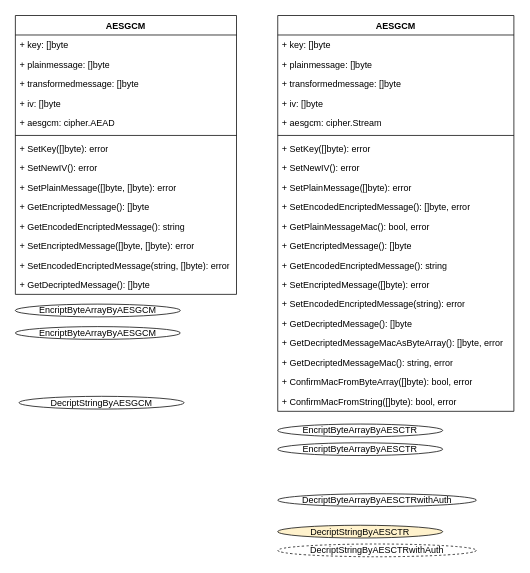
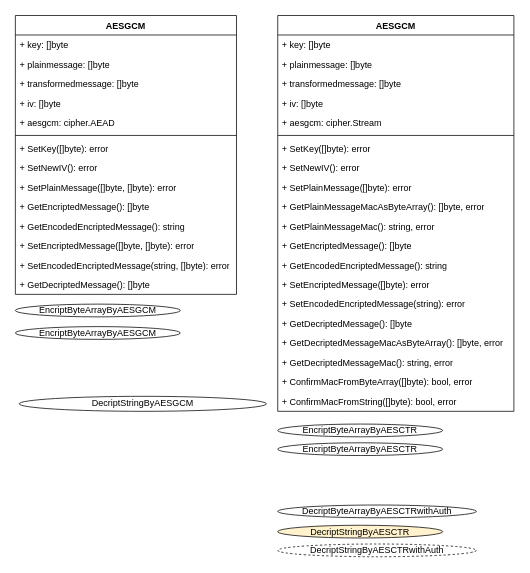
  <mxCell id="0" />
  <mxCell id="1" parent="0" />
  <mxCell id="2" value="AESGCM" style="swimlane;fontStyle=1;align=center;verticalAlign=top;childLayout=stackLayout;horizontal=1;startSize=26;horizontalStack=0;resizeParent=1;resizeParentMax=0;resizeLast=0;collapsible=1;marginBottom=0;whiteSpace=wrap;html=1;" vertex="1" parent="1"><mxGeometry x="20" y="20" width="295" height="372" as="geometry" /></mxCell>
  <mxCell id="3" value="+ key: []byte" style="text;strokeColor=none;fillColor=none;align=left;verticalAlign=top;spacingLeft=4;spacingRight=4;overflow=hidden;rotatable=0;points=[[0,0.5],[1,0.5]];portConstraint=eastwest;whiteSpace=wrap;html=1;" vertex="1" parent="2"><mxGeometry y="26" width="295" height="26" as="geometry" /></mxCell>
  <mxCell id="4" value="+ plainmessage: []byte" style="text;strokeColor=none;fillColor=none;align=left;verticalAlign=top;spacingLeft=4;spacingRight=4;overflow=hidden;rotatable=0;points=[[0,0.5],[1,0.5]];portConstraint=eastwest;whiteSpace=wrap;html=1;" vertex="1" parent="2"><mxGeometry y="52" width="295" height="26" as="geometry" /></mxCell>
  <mxCell id="5" value="+ transformedmessage: []byte" style="text;strokeColor=none;fillColor=none;align=left;verticalAlign=top;spacingLeft=4;spacingRight=4;overflow=hidden;rotatable=0;points=[[0,0.5],[1,0.5]];portConstraint=eastwest;whiteSpace=wrap;html=1;" vertex="1" parent="2"><mxGeometry y="78" width="295" height="26" as="geometry" /></mxCell>
  <mxCell id="6" value="+ iv: []byte" style="text;strokeColor=none;fillColor=none;align=left;verticalAlign=top;spacingLeft=4;spacingRight=4;overflow=hidden;rotatable=0;points=[[0,0.5],[1,0.5]];portConstraint=eastwest;whiteSpace=wrap;html=1;" vertex="1" parent="2"><mxGeometry y="104" width="295" height="26" as="geometry" /></mxCell>
  <mxCell id="7" value="+ aesgcm: cipher.AEAD" style="text;strokeColor=none;fillColor=none;align=left;verticalAlign=top;spacingLeft=4;spacingRight=4;overflow=hidden;rotatable=0;points=[[0,0.5],[1,0.5]];portConstraint=eastwest;whiteSpace=wrap;html=1;" vertex="1" parent="2"><mxGeometry y="130" width="295" height="26" as="geometry" /></mxCell>
  <mxCell id="8" value="" style="line;strokeWidth=1;fillColor=none;align=left;verticalAlign=middle;spacingTop=-1;spacingLeft=3;spacingRight=3;rotatable=0;labelPosition=right;points=[];portConstraint=eastwest;strokeColor=inherit;" vertex="1" parent="2"><mxGeometry y="156" width="295" height="8" as="geometry" /></mxCell>
  <mxCell id="9" value="+ SetKey([]byte): error" style="text;strokeColor=none;fillColor=none;align=left;verticalAlign=top;spacingLeft=4;spacingRight=4;overflow=hidden;rotatable=0;points=[[0,0.5],[1,0.5]];portConstraint=eastwest;whiteSpace=wrap;html=1;" vertex="1" parent="2"><mxGeometry y="164" width="295" height="26" as="geometry" /></mxCell>
  <mxCell id="10" value="+ SetNewIV(): error" style="text;strokeColor=none;fillColor=none;align=left;verticalAlign=top;spacingLeft=4;spacingRight=4;overflow=hidden;rotatable=0;points=[[0,0.5],[1,0.5]];portConstraint=eastwest;whiteSpace=wrap;html=1;" vertex="1" parent="2"><mxGeometry y="190" width="295" height="26" as="geometry" /></mxCell>
  <mxCell id="11" value="+ SetPlainMessage([]byte, []byte): error" style="text;strokeColor=none;fillColor=none;align=left;verticalAlign=top;spacingLeft=4;spacingRight=4;overflow=hidden;rotatable=0;points=[[0,0.5],[1,0.5]];portConstraint=eastwest;whiteSpace=wrap;html=1;" vertex="1" parent="2"><mxGeometry y="216" width="295" height="26" as="geometry" /></mxCell>
  <mxCell id="12" value="+ GetEncriptedMessage(): []byte&lt;div&gt;&lt;br&gt;&lt;/div&gt;" style="text;strokeColor=none;fillColor=none;align=left;verticalAlign=top;spacingLeft=4;spacingRight=4;overflow=hidden;rotatable=0;points=[[0,0.5],[1,0.5]];portConstraint=eastwest;whiteSpace=wrap;html=1;" vertex="1" parent="2"><mxGeometry y="242" width="295" height="26" as="geometry" /></mxCell>
  <mxCell id="13" value="+ GetEncodedEncriptedMessage(): string" style="text;strokeColor=none;fillColor=none;align=left;verticalAlign=top;spacingLeft=4;spacingRight=4;overflow=hidden;rotatable=0;points=[[0,0.5],[1,0.5]];portConstraint=eastwest;whiteSpace=wrap;html=1;" vertex="1" parent="2"><mxGeometry y="268" width="295" height="26" as="geometry" /></mxCell>
  <mxCell id="14" value="+ SetEncriptedMessage([]byte, []byte): error" style="text;strokeColor=none;fillColor=none;align=left;verticalAlign=top;spacingLeft=4;spacingRight=4;overflow=hidden;rotatable=0;points=[[0,0.5],[1,0.5]];portConstraint=eastwest;whiteSpace=wrap;html=1;" vertex="1" parent="2"><mxGeometry y="294" width="295" height="26" as="geometry" /></mxCell>
  <mxCell id="15" value="+ SetEncodedEncriptedMessage(string, []byte): error" style="text;strokeColor=none;fillColor=none;align=left;verticalAlign=top;spacingLeft=4;spacingRight=4;overflow=hidden;rotatable=0;points=[[0,0.5],[1,0.5]];portConstraint=eastwest;whiteSpace=wrap;html=1;" vertex="1" parent="2"><mxGeometry y="320" width="295" height="26" as="geometry" /></mxCell>
  <mxCell id="16" value="+ GetDecriptedMessage(): []byte" style="text;strokeColor=none;fillColor=none;align=left;verticalAlign=top;spacingLeft=4;spacingRight=4;overflow=hidden;rotatable=0;points=[[0,0.5],[1,0.5]];portConstraint=eastwest;whiteSpace=wrap;html=1;" vertex="1" parent="2"><mxGeometry y="346" width="295" height="26" as="geometry" /></mxCell>
  <mxCell id="17" value="AESGCM" style="swimlane;fontStyle=1;align=center;verticalAlign=top;childLayout=stackLayout;horizontal=1;startSize=26;horizontalStack=0;resizeParent=1;resizeParentMax=0;resizeLast=0;collapsible=1;marginBottom=0;whiteSpace=wrap;html=1;" vertex="1" parent="1"><mxGeometry x="370" y="20" width="315" height="528" as="geometry" /></mxCell>
  <mxCell id="18" value="+ key: []byte" style="text;strokeColor=none;fillColor=none;align=left;verticalAlign=top;spacingLeft=4;spacingRight=4;overflow=hidden;rotatable=0;points=[[0,0.5],[1,0.5]];portConstraint=eastwest;whiteSpace=wrap;html=1;" vertex="1" parent="17"><mxGeometry y="26" width="315" height="26" as="geometry" /></mxCell>
  <mxCell id="19" value="+ plainmessage: []byte" style="text;strokeColor=none;fillColor=none;align=left;verticalAlign=top;spacingLeft=4;spacingRight=4;overflow=hidden;rotatable=0;points=[[0,0.5],[1,0.5]];portConstraint=eastwest;whiteSpace=wrap;html=1;" vertex="1" parent="17"><mxGeometry y="52" width="315" height="26" as="geometry" /></mxCell>
  <mxCell id="20" value="+ transformedmessage: []byte" style="text;strokeColor=none;fillColor=none;align=left;verticalAlign=top;spacingLeft=4;spacingRight=4;overflow=hidden;rotatable=0;points=[[0,0.5],[1,0.5]];portConstraint=eastwest;whiteSpace=wrap;html=1;" vertex="1" parent="17"><mxGeometry y="78" width="315" height="26" as="geometry" /></mxCell>
  <mxCell id="21" value="+ iv: []byte" style="text;strokeColor=none;fillColor=none;align=left;verticalAlign=top;spacingLeft=4;spacingRight=4;overflow=hidden;rotatable=0;points=[[0,0.5],[1,0.5]];portConstraint=eastwest;whiteSpace=wrap;html=1;" vertex="1" parent="17"><mxGeometry y="104" width="315" height="26" as="geometry" /></mxCell>
  <mxCell id="22" value="+ aesgcm: cipher.Stream" style="text;strokeColor=none;fillColor=none;align=left;verticalAlign=top;spacingLeft=4;spacingRight=4;overflow=hidden;rotatable=0;points=[[0,0.5],[1,0.5]];portConstraint=eastwest;whiteSpace=wrap;html=1;" vertex="1" parent="17"><mxGeometry y="130" width="315" height="26" as="geometry" /></mxCell>
  <mxCell id="23" value="" style="line;strokeWidth=1;fillColor=none;align=left;verticalAlign=middle;spacingTop=-1;spacingLeft=3;spacingRight=3;rotatable=0;labelPosition=right;points=[];portConstraint=eastwest;strokeColor=inherit;" vertex="1" parent="17"><mxGeometry y="156" width="315" height="8" as="geometry" /></mxCell>
  <mxCell id="24" value="+ SetKey([]byte): error" style="text;strokeColor=none;fillColor=none;align=left;verticalAlign=top;spacingLeft=4;spacingRight=4;overflow=hidden;rotatable=0;points=[[0,0.5],[1,0.5]];portConstraint=eastwest;whiteSpace=wrap;html=1;" vertex="1" parent="17"><mxGeometry y="164" width="315" height="26" as="geometry" /></mxCell>
  <mxCell id="25" value="+ SetNewIV(): error" style="text;strokeColor=none;fillColor=none;align=left;verticalAlign=top;spacingLeft=4;spacingRight=4;overflow=hidden;rotatable=0;points=[[0,0.5],[1,0.5]];portConstraint=eastwest;whiteSpace=wrap;html=1;" vertex="1" parent="17"><mxGeometry y="190" width="315" height="26" as="geometry" /></mxCell>
  <mxCell id="26" value="+ SetPlainMessage([]byte): error" style="text;strokeColor=none;fillColor=none;align=left;verticalAlign=top;spacingLeft=4;spacingRight=4;overflow=hidden;rotatable=0;points=[[0,0.5],[1,0.5]];portConstraint=eastwest;whiteSpace=wrap;html=1;" vertex="1" parent="17"><mxGeometry y="216" width="315" height="26" as="geometry" /></mxCell>
- <mxCell id="27" value="+ SetEncodedEncriptedMessage(): []byte, error" style="text;strokeColor=none;fillColor=none;align=left;verticalAlign=top;spacingLeft=4;spacingRight=4;overflow=hidden;rotatable=0;points=[[0,0.5],[1,0.5]];portConstraint=eastwest;whiteSpace=wrap;html=1;" vertex="1" parent="17"><mxGeometry y="242" width="315" height="26" as="geometry" /></mxCell>
- <mxCell id="28" value="+ GetPlainMessageMac(): bool, error" style="text;strokeColor=none;fillColor=none;align=left;verticalAlign=top;spacingLeft=4;spacingRight=4;overflow=hidden;rotatable=0;points=[[0,0.5],[1,0.5]];portConstraint=eastwest;whiteSpace=wrap;html=1;" vertex="1" parent="17"><mxGeometry y="268" width="315" height="26" as="geometry" /></mxCell>
+ <mxCell id="27" value="+ GetPlainMessageMacAsByteArray(): []byte, error" style="text;strokeColor=none;fillColor=none;align=left;verticalAlign=top;spacingLeft=4;spacingRight=4;overflow=hidden;rotatable=0;points=[[0,0.5],[1,0.5]];portConstraint=eastwest;whiteSpace=wrap;html=1;" vertex="1" parent="17"><mxGeometry y="242" width="315" height="26" as="geometry" /></mxCell>
+ <mxCell id="28" value="+ GetPlainMessageMac(): string, error" style="text;strokeColor=none;fillColor=none;align=left;verticalAlign=top;spacingLeft=4;spacingRight=4;overflow=hidden;rotatable=0;points=[[0,0.5],[1,0.5]];portConstraint=eastwest;whiteSpace=wrap;html=1;" vertex="1" parent="17"><mxGeometry y="268" width="315" height="26" as="geometry" /></mxCell>
  <mxCell id="29" value="+ GetEncriptedMessage(): []byte" style="text;strokeColor=none;fillColor=none;align=left;verticalAlign=top;spacingLeft=4;spacingRight=4;overflow=hidden;rotatable=0;points=[[0,0.5],[1,0.5]];portConstraint=eastwest;whiteSpace=wrap;html=1;" vertex="1" parent="17"><mxGeometry y="294" width="315" height="26" as="geometry" /></mxCell>
  <mxCell id="30" value="+ GetEncodedEncriptedMessage(): string" style="text;strokeColor=none;fillColor=none;align=left;verticalAlign=top;spacingLeft=4;spacingRight=4;overflow=hidden;rotatable=0;points=[[0,0.5],[1,0.5]];portConstraint=eastwest;whiteSpace=wrap;html=1;" vertex="1" parent="17"><mxGeometry y="320" width="315" height="26" as="geometry" /></mxCell>
  <mxCell id="31" value="+ SetEncriptedMessage([]byte): error" style="text;strokeColor=none;fillColor=none;align=left;verticalAlign=top;spacingLeft=4;spacingRight=4;overflow=hidden;rotatable=0;points=[[0,0.5],[1,0.5]];portConstraint=eastwest;whiteSpace=wrap;html=1;" vertex="1" parent="17"><mxGeometry y="346" width="315" height="26" as="geometry" /></mxCell>
  <mxCell id="32" value="+ SetEncodedEncriptedMessage(string): error" style="text;strokeColor=none;fillColor=none;align=left;verticalAlign=top;spacingLeft=4;spacingRight=4;overflow=hidden;rotatable=0;points=[[0,0.5],[1,0.5]];portConstraint=eastwest;whiteSpace=wrap;html=1;" vertex="1" parent="17"><mxGeometry y="372" width="315" height="26" as="geometry" /></mxCell>
  <mxCell id="33" value="+ GetDecriptedMessage(): []byte" style="text;strokeColor=none;fillColor=none;align=left;verticalAlign=top;spacingLeft=4;spacingRight=4;overflow=hidden;rotatable=0;points=[[0,0.5],[1,0.5]];portConstraint=eastwest;whiteSpace=wrap;html=1;" vertex="1" parent="17"><mxGeometry y="398" width="315" height="26" as="geometry" /></mxCell>
  <mxCell id="34" value="+ GetDecriptedMessageMacAsByteArray(): []byte, error" style="text;strokeColor=none;fillColor=none;align=left;verticalAlign=top;spacingLeft=4;spacingRight=4;overflow=hidden;rotatable=0;points=[[0,0.5],[1,0.5]];portConstraint=eastwest;whiteSpace=wrap;html=1;" vertex="1" parent="17"><mxGeometry y="424" width="315" height="26" as="geometry" /></mxCell>
  <mxCell id="35" value="+ GetDecriptedMessageMac(): string, error" style="text;strokeColor=none;fillColor=none;align=left;verticalAlign=top;spacingLeft=4;spacingRight=4;overflow=hidden;rotatable=0;points=[[0,0.5],[1,0.5]];portConstraint=eastwest;whiteSpace=wrap;html=1;" vertex="1" parent="17"><mxGeometry y="450" width="315" height="26" as="geometry" /></mxCell>
  <mxCell id="36" value="+ ConfirmMacFromByteArray([]byte): bool, error" style="text;strokeColor=none;fillColor=none;align=left;verticalAlign=top;spacingLeft=4;spacingRight=4;overflow=hidden;rotatable=0;points=[[0,0.5],[1,0.5]];portConstraint=eastwest;whiteSpace=wrap;html=1;" vertex="1" parent="17"><mxGeometry y="476" width="315" height="26" as="geometry" /></mxCell>
  <mxCell id="37" value="+ ConfirmMacFromString([]byte): bool, error" style="text;strokeColor=none;fillColor=none;align=left;verticalAlign=top;spacingLeft=4;spacingRight=4;overflow=hidden;rotatable=0;points=[[0,0.5],[1,0.5]];portConstraint=eastwest;whiteSpace=wrap;html=1;" vertex="1" parent="17"><mxGeometry y="502" width="315" height="26" as="geometry" /></mxCell>
  <mxCell id="38" value="EncriptByteArrayByAESGCM" style="ellipse;whiteSpace=wrap;html=1;" vertex="1" parent="1"><mxGeometry x="20" y="405" width="220" height="17" as="geometry" /></mxCell>
  <mxCell id="39" value="EncriptByteArrayByAESGCM" style="ellipse;whiteSpace=wrap;html=1;" vertex="1" parent="1"><mxGeometry x="20" y="435" width="220" height="17" as="geometry" /></mxCell>
- <mxCell id="40" value="DecriptStringByAESGCM" style="ellipse;whiteSpace=wrap;html=1;" vertex="1" parent="1"><mxGeometry x="25" y="528" width="220" height="17" as="geometry" /></mxCell>
+ <mxCell id="40" value="DecriptStringByAESGCM" style="ellipse;whiteSpace=wrap;html=1;" vertex="1" parent="1"><mxGeometry x="25" y="528" width="330" height="20" as="geometry" /></mxCell>
  <mxCell id="41" value="EncriptByteArrayByAESCTR" style="ellipse;whiteSpace=wrap;html=1;" vertex="1" parent="1"><mxGeometry x="370" y="565" width="220" height="17" as="geometry" /></mxCell>
  <mxCell id="42" value="EncriptByteArrayByAESCTR" style="ellipse;whiteSpace=wrap;html=1;" vertex="1" parent="1"><mxGeometry x="370" y="590" width="220" height="17" as="geometry" /></mxCell>
- <mxCell id="43" value="DecriptByteArrayByAESCTRwithAuth" style="ellipse;whiteSpace=wrap;html=1;" vertex="1" parent="1"><mxGeometry x="370" y="658" width="265" height="17" as="geometry" /></mxCell>
+ <mxCell id="43" value="DecriptByteArrayByAESCTRwithAuth" style="ellipse;whiteSpace=wrap;html=1;" vertex="1" parent="1"><mxGeometry x="370" y="673" width="265" height="17" as="geometry" /></mxCell>
  <mxCell id="44" value="DecriptStringByAESCTR" style="ellipse;whiteSpace=wrap;html=1;fillColor=#fff2cc;" vertex="1" parent="1"><mxGeometry x="370" y="700" width="220" height="17" as="geometry" /></mxCell>
  <mxCell id="45" value="DecriptStringByAESCTRwithAuth" style="ellipse;whiteSpace=wrap;html=1;dashed=1;" vertex="1" parent="1"><mxGeometry x="370" y="725" width="265" height="17" as="geometry" /></mxCell>
